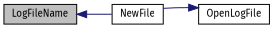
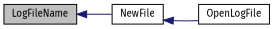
  digraph {
    fontname="Fira Sans"
    rankdir=LR
    node [color=black fillcolor=white fontname="Fira Sans" fontsize=10 shape=record style=filled]
    edge [color=midnightblue dir=back fontname="Fira Sans" fontsize=10 labelfontname=Helvetica labelfontsize=10 style=solid]
    n1 [fillcolor=grey75 fontcolor=black height=0.2 label=LogFileName width=0.4]
    n2 [height=0.2 label=NewFile width=0.4]
    n3 [height=0.2 label=OpenLogFile width=0.4]
    n1 -> n2
-   n3 -> n2
+   n2 -> n3
  }
